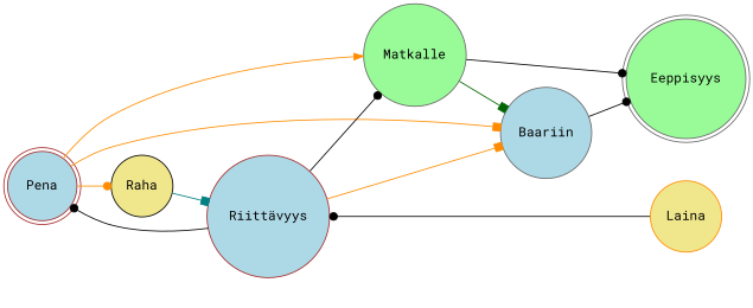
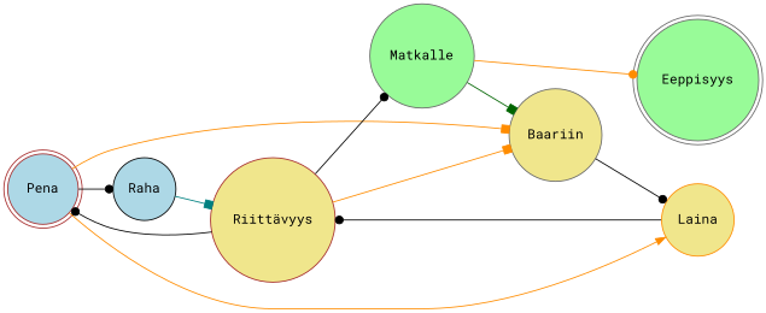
  digraph {
    fontname="Roboto Mono"
    rankdir=LR
    node [color=gray40 fillcolor=khaki fontname="Roboto Mono" shape=circle style=filled]
    edge [arrowhead=dot color=darkorange fontname="Roboto Mono"]
    Pena [color=brown fillcolor=lightblue shape=doublecircle]
-   Raha [color=black]
-   Baariin [fillcolor=lightblue]
+   Raha [color=black fillcolor=lightblue]
+   Baariin
    Matkalle [fillcolor=palegreen]
-   "Riittävyys" [color=brown fillcolor=lightblue]
+   "Riittävyys" [color=brown]
    Eeppisyys [fillcolor=palegreen shape=doublecircle]
    Laina [color=darkorange]
-   Pena -> Raha
+   Pena -> Raha [color=black]
    Pena -> Baariin [arrowhead=box]
-   Pena -> Matkalle [arrowhead=normal]
+   Pena -> Laina [arrowhead=normal]
    Raha -> "Riittävyys" [arrowhead=box color=teal]
-   Baariin -> Eeppisyys [color=black]
+   Baariin -> Laina [color=black]
    Matkalle -> Baariin [arrowhead=box color=darkgreen]
-   Matkalle -> Eeppisyys [color=black]
+   Matkalle -> Eeppisyys
    "Riittävyys" -> Pena [color=black]
    "Riittävyys" -> Baariin [arrowhead=box]
    "Riittävyys" -> Matkalle [color=black]
    Laina -> "Riittävyys" [color=black]
  }
